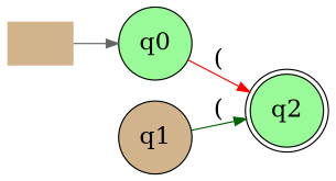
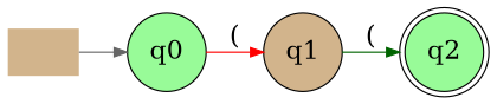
  digraph {
    rankdir=LR
    node [fillcolor=tan fontsize=20 shape=circle style=filled]
    edge [fontsize="20pt"]
    "" [shape=plaintext]
    n2 [fillcolor=palegreen label=q0]
    n3 [label=q1]
    n4 [fillcolor=palegreen label=q2 shape=doublecircle]
    "" -> n2 [color=gray40]
-   n2 -> n4 [color=red label="("]
+   n2 -> n3 [color=red label="("]
    n3 -> n4 [color=darkgreen label="("]
  }
